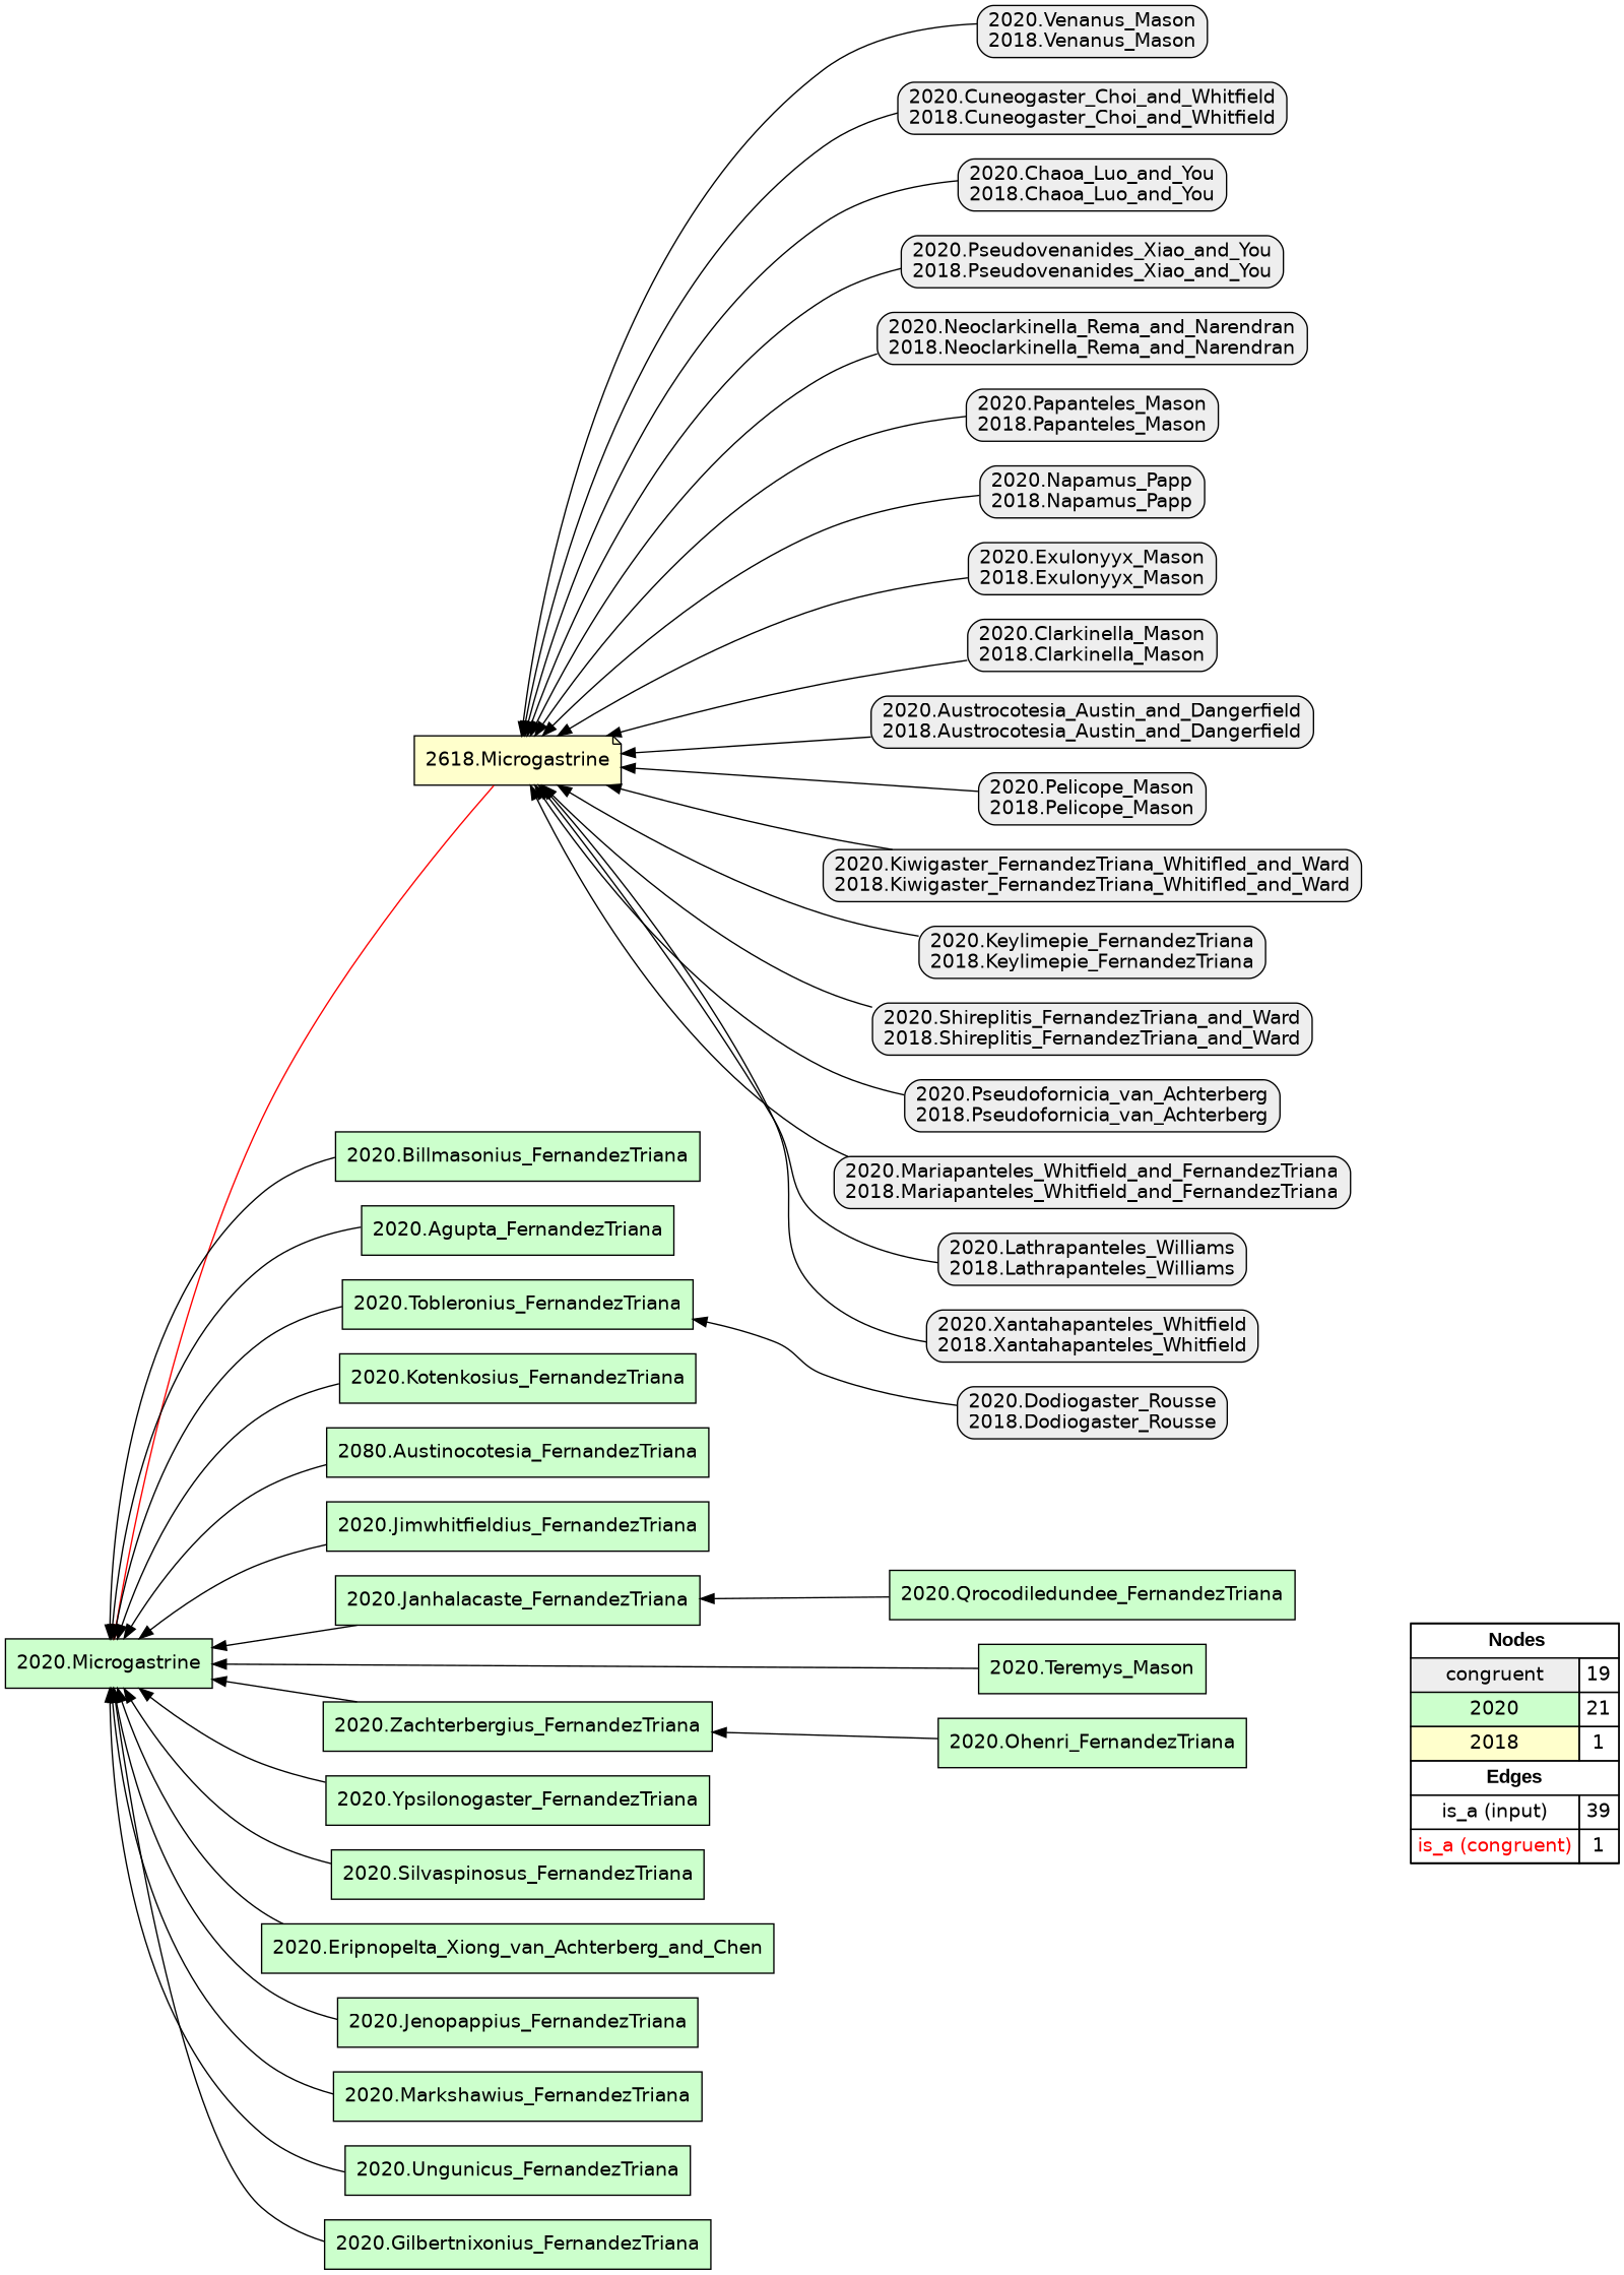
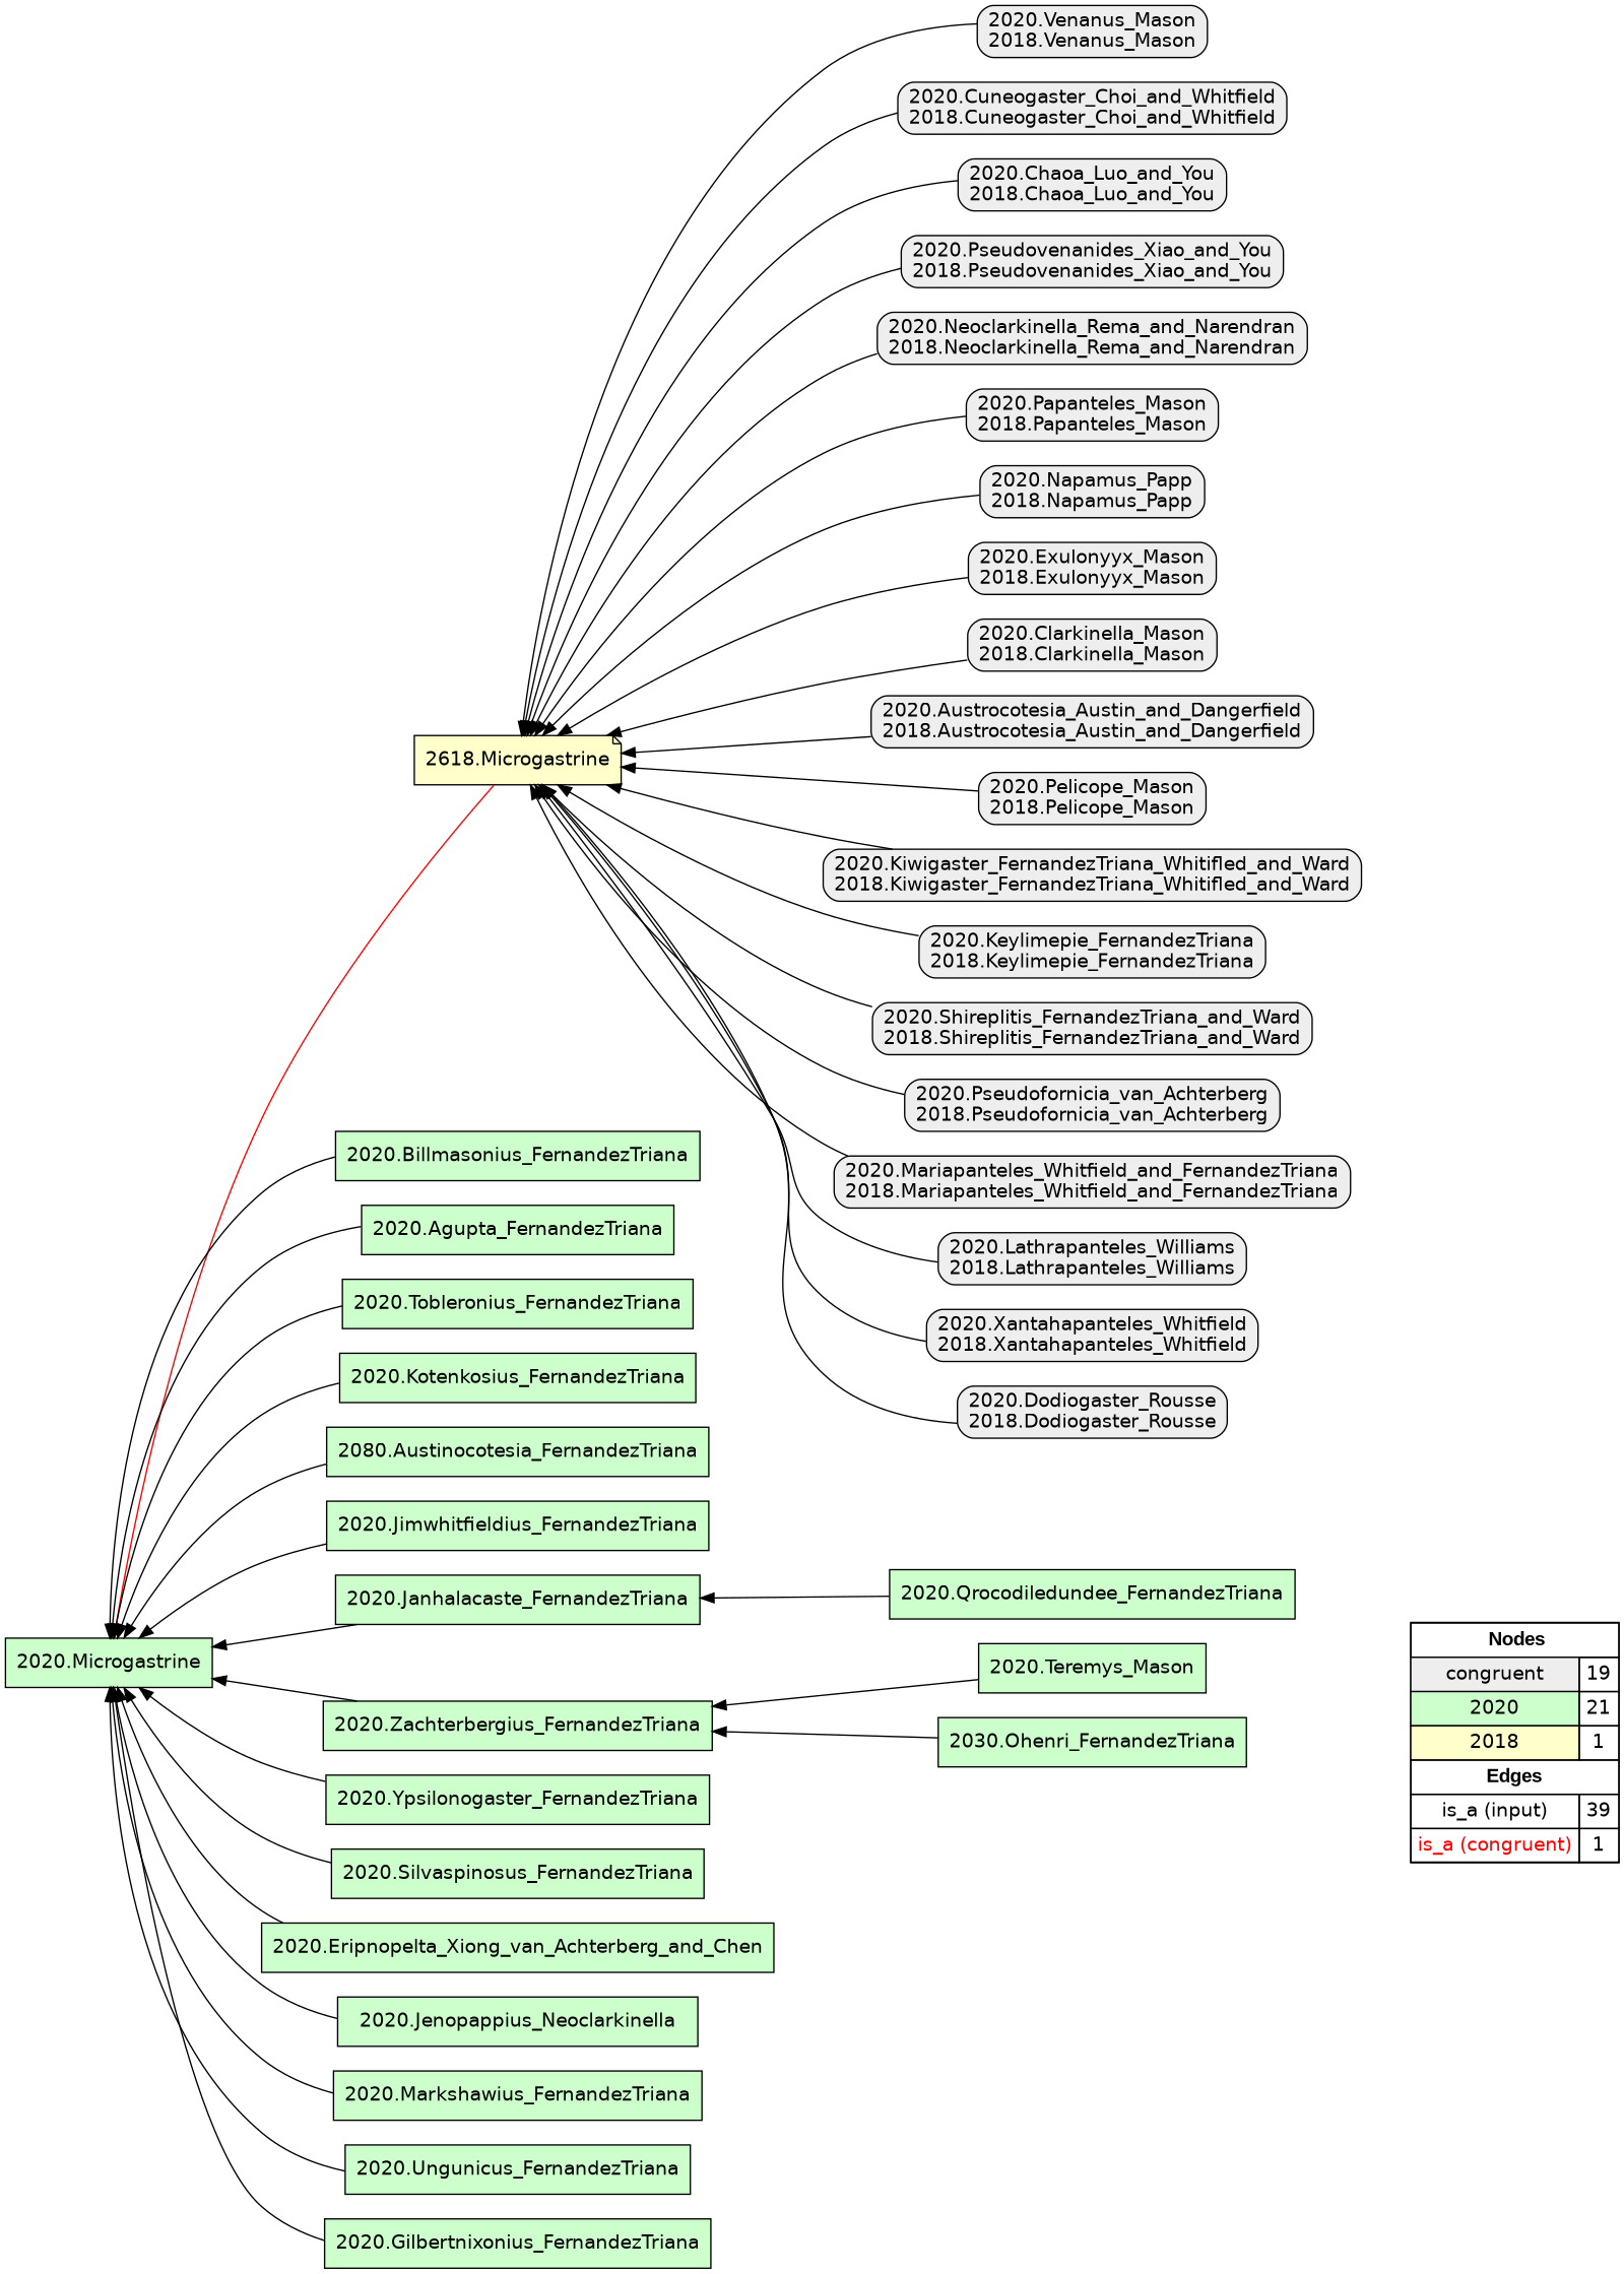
  digraph {
    rankdir=RL
    node [fillcolor="#EEEEEE" fontname=helvetica shape=box style=filled]
    edge [arrowhead=normal color="#000000" constraint=true penwidth=1 style=solid]
    n1 [fillcolor=white label=<   <TABLE BORDER="0" CELLBORDER="1" CELLSPACING="0" CELLPADDING="4">  <TR> <TD COLSPAN="2"><font face="Arial Black"> Nodes</font></TD> </TR>  <TR>   <TD bgcolor="#EEEEEE" fontname="helvetica">congruent</TD>   <TD>19</TD>   </TR>  <TR>   <TD bgcolor="#CCFFCC" fontname="helvetica">2020</TD>   <TD>21</TD>   </TR>  <TR>   <TD bgcolor="#FFFFCC" fontname="helvetica">2018</TD>   <TD>1</TD>   </TR>  <TR> <TD COLSPAN="2"><font face = "Arial Black"> Edges </font></TD> </TR>  <TR>   <TD><font color ="#000000">is_a (input)</font></TD><TD>39</TD> </TR> <TR>   <TD><font color ="#FF0000">is_a (congruent)</font></TD><TD>1</TD> </TR> </TABLE>   > margin=0]
    "2020.Venanus_Mason\n2018.Venanus_Mason" [style="filled,rounded"]
    n3 [fillcolor="#FFFFCC" label="2618.Microgastrine" shape=note]
    "2020.Microgastrine" [fillcolor="#CCFFCC"]
    "2020.Cuneogaster_Choi_and_Whitfield\n2018.Cuneogaster_Choi_and_Whitfield" [style="filled,rounded"]
    "2020.Chaoa_Luo_and_You\n2018.Chaoa_Luo_and_You" [style="filled,rounded"]
    "2020.Pseudovenanides_Xiao_and_You\n2018.Pseudovenanides_Xiao_and_You" [style="filled,rounded"]
    "2020.Neoclarkinella_Rema_and_Narendran\n2018.Neoclarkinella_Rema_and_Narendran" [style="filled,rounded"]
    "2020.Papanteles_Mason\n2018.Papanteles_Mason" [style="filled,rounded"]
    "2020.Napamus_Papp\n2018.Napamus_Papp" [style="filled,rounded"]
    "2020.Exulonyyx_Mason\n2018.Exulonyyx_Mason" [style="filled,rounded"]
    "2020.Clarkinella_Mason\n2018.Clarkinella_Mason" [style="filled,rounded"]
    "2020.Austrocotesia_Austin_and_Dangerfield\n2018.Austrocotesia_Austin_and_Dangerfield" [style="filled,rounded"]
    "2020.Pelicope_Mason\n2018.Pelicope_Mason" [style="filled,rounded"]
    "2020.Kiwigaster_FernandezTriana_Whitifled_and_Ward\n2018.Kiwigaster_FernandezTriana_Whitifled_and_Ward" [style="filled,rounded"]
    "2020.Keylimepie_FernandezTriana\n2018.Keylimepie_FernandezTriana" [style="filled,rounded"]
    "2020.Shireplitis_FernandezTriana_and_Ward\n2018.Shireplitis_FernandezTriana_and_Ward" [style="filled,rounded"]
    "2020.Pseudofornicia_van_Achterberg\n2018.Pseudofornicia_van_Achterberg" [style="filled,rounded"]
    "2020.Mariapanteles_Whitfield_and_FernandezTriana\n2018.Mariapanteles_Whitfield_and_FernandezTriana" [style="filled,rounded"]
    "2020.Dodiogaster_Rousse\n2018.Dodiogaster_Rousse" [style="filled,rounded"]
    "2020.Lathrapanteles_Williams\n2018.Lathrapanteles_Williams" [style="filled,rounded"]
    "2020.Xantahapanteles_Whitfield\n2018.Xantahapanteles_Whitfield" [style="filled,rounded"]
    "2020.Billmasonius_FernandezTriana" [fillcolor="#CCFFCC"]
    "2020.Agupta_FernandezTriana" [fillcolor="#CCFFCC"]
    "2020.Tobleronius_FernandezTriana" [fillcolor="#CCFFCC"]
    "2020.Kotenkosius_FernandezTriana" [fillcolor="#CCFFCC"]
    n27 [fillcolor="#CCFFCC" label="2080.Austinocotesia_FernandezTriana"]
    "2020.Jimwhitfieldius_FernandezTriana" [fillcolor="#CCFFCC"]
    "2020.Janhalacaste_FernandezTriana" [fillcolor="#CCFFCC"]
    "2020.Zachterbergius_FernandezTriana" [fillcolor="#CCFFCC"]
    "2020.Qrocodiledundee_FernandezTriana" [fillcolor="#CCFFCC"]
    "2020.Ypsilonogaster_FernandezTriana" [fillcolor="#CCFFCC"]
    "2020.Silvaspinosus_FernandezTriana" [fillcolor="#CCFFCC"]
    "2020.Eripnopelta_Xiong_van_Achterberg_and_Chen" [fillcolor="#CCFFCC"]
-   "2020.Jenopappius_FernandezTriana" [fillcolor="#CCFFCC"]
+   "2020.Jenopappius_FernandezTriana" [fillcolor="#CCFFCC" label="2020.Jenopappius_Neoclarkinella"]
    "2020.Teremys_Mason" [fillcolor="#CCFFCC"]
    "2020.Markshawius_FernandezTriana" [fillcolor="#CCFFCC"]
    "2020.Ungunicus_FernandezTriana" [fillcolor="#CCFFCC"]
-   "2020.Ohenri_FernandezTriana" [fillcolor="#CCFFCC"]
+   "2020.Ohenri_FernandezTriana" [fillcolor="#CCFFCC" label="2030.Ohenri_FernandezTriana"]
    "2020.Gilbertnixonius_FernandezTriana" [fillcolor="#CCFFCC"]
    subgraph sub_1 {
      rank=source
      n1
    }
    "2020.Venanus_Mason\n2018.Venanus_Mason" -> n3
    n3 -> "2020.Microgastrine" [color="#FF0000"]
    "2020.Cuneogaster_Choi_and_Whitfield\n2018.Cuneogaster_Choi_and_Whitfield" -> n3
    "2020.Chaoa_Luo_and_You\n2018.Chaoa_Luo_and_You" -> n3
    "2020.Pseudovenanides_Xiao_and_You\n2018.Pseudovenanides_Xiao_and_You" -> n3
    "2020.Neoclarkinella_Rema_and_Narendran\n2018.Neoclarkinella_Rema_and_Narendran" -> n3
    "2020.Papanteles_Mason\n2018.Papanteles_Mason" -> n3
    "2020.Napamus_Papp\n2018.Napamus_Papp" -> n3
    "2020.Exulonyyx_Mason\n2018.Exulonyyx_Mason" -> n3
    "2020.Clarkinella_Mason\n2018.Clarkinella_Mason" -> n3
    "2020.Austrocotesia_Austin_and_Dangerfield\n2018.Austrocotesia_Austin_and_Dangerfield" -> n3
    "2020.Pelicope_Mason\n2018.Pelicope_Mason" -> n3
    "2020.Kiwigaster_FernandezTriana_Whitifled_and_Ward\n2018.Kiwigaster_FernandezTriana_Whitifled_and_Ward" -> n3
    "2020.Keylimepie_FernandezTriana\n2018.Keylimepie_FernandezTriana" -> n3
    "2020.Shireplitis_FernandezTriana_and_Ward\n2018.Shireplitis_FernandezTriana_and_Ward" -> n3
    "2020.Pseudofornicia_van_Achterberg\n2018.Pseudofornicia_van_Achterberg" -> n3
    "2020.Mariapanteles_Whitfield_and_FernandezTriana\n2018.Mariapanteles_Whitfield_and_FernandezTriana" -> n3
-   "2020.Dodiogaster_Rousse\n2018.Dodiogaster_Rousse" -> "2020.Tobleronius_FernandezTriana"
+   "2020.Dodiogaster_Rousse\n2018.Dodiogaster_Rousse" -> n3
    "2020.Lathrapanteles_Williams\n2018.Lathrapanteles_Williams" -> n3
    "2020.Xantahapanteles_Whitfield\n2018.Xantahapanteles_Whitfield" -> n3
    "2020.Billmasonius_FernandezTriana" -> "2020.Microgastrine"
    "2020.Agupta_FernandezTriana" -> "2020.Microgastrine"
    "2020.Tobleronius_FernandezTriana" -> "2020.Microgastrine"
    "2020.Kotenkosius_FernandezTriana" -> "2020.Microgastrine"
    n27 -> "2020.Microgastrine"
    "2020.Jimwhitfieldius_FernandezTriana" -> "2020.Microgastrine"
    "2020.Janhalacaste_FernandezTriana" -> "2020.Microgastrine"
    "2020.Zachterbergius_FernandezTriana" -> "2020.Microgastrine"
    "2020.Qrocodiledundee_FernandezTriana" -> "2020.Janhalacaste_FernandezTriana"
    "2020.Ypsilonogaster_FernandezTriana" -> "2020.Microgastrine"
    "2020.Silvaspinosus_FernandezTriana" -> "2020.Microgastrine"
    "2020.Eripnopelta_Xiong_van_Achterberg_and_Chen" -> "2020.Microgastrine"
    "2020.Jenopappius_FernandezTriana" -> "2020.Microgastrine"
-   "2020.Teremys_Mason" -> "2020.Microgastrine"
+   "2020.Teremys_Mason" -> "2020.Zachterbergius_FernandezTriana"
    "2020.Markshawius_FernandezTriana" -> "2020.Microgastrine"
    "2020.Ungunicus_FernandezTriana" -> "2020.Microgastrine"
    "2020.Ohenri_FernandezTriana" -> "2020.Zachterbergius_FernandezTriana"
    "2020.Gilbertnixonius_FernandezTriana" -> "2020.Microgastrine"
  }
